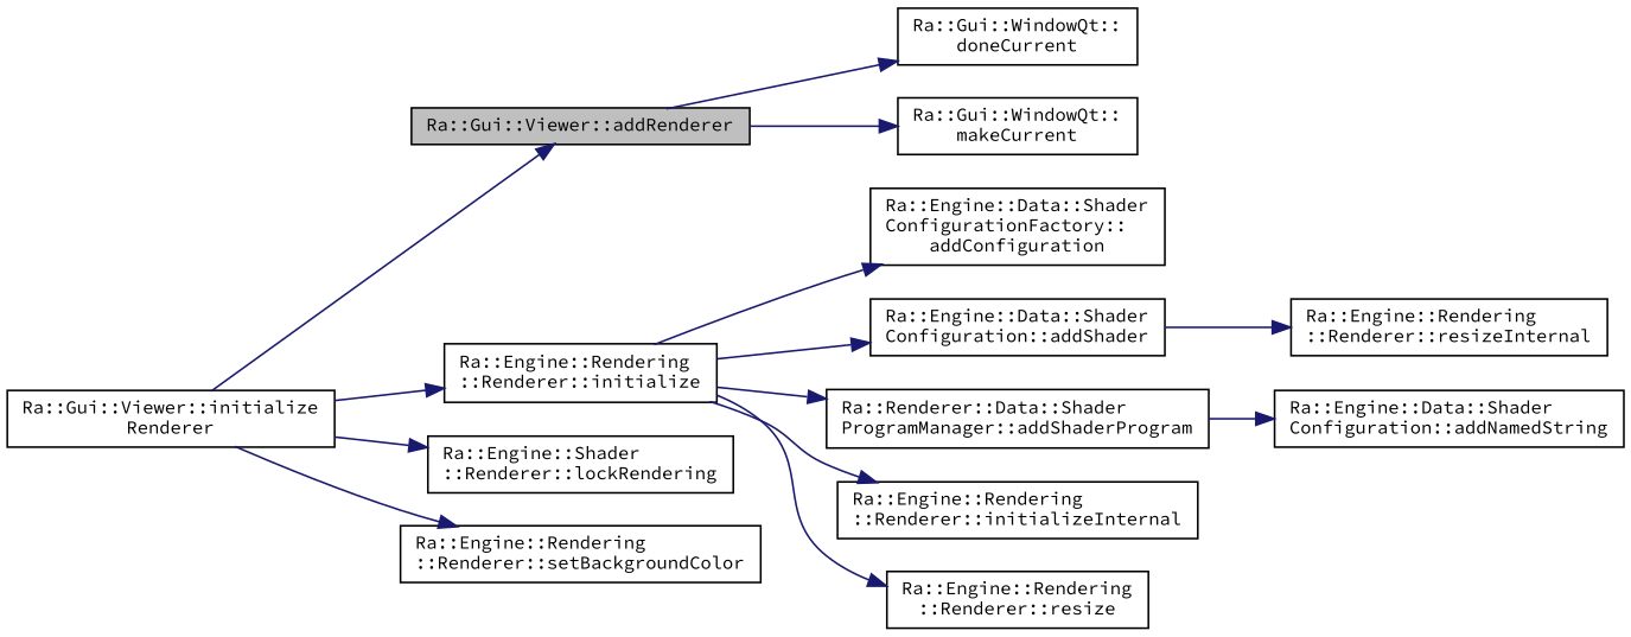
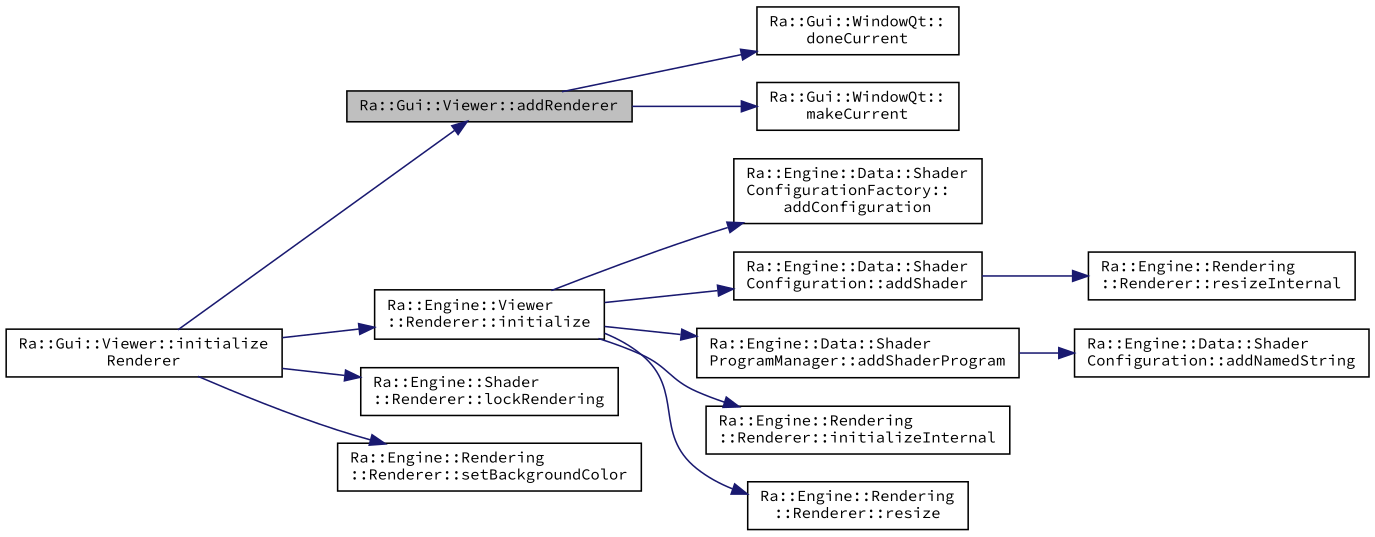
  digraph {
    fontname="Source Code Pro"
    rankdir=LR
    node [color=black fillcolor=white fontname="Source Code Pro" fontsize=10 shape=record style=filled]
    edge [color=midnightblue fontname="Source Code Pro" fontsize=10 labelfontname=Helvetica labelfontsize=10 style=solid]
    n1 [fillcolor=grey75 fontcolor=black height=0.2 label="Ra::Gui::Viewer::addRenderer" width=0.4]
    n2 [height=0.2 label="Ra::Gui::WindowQt::\ldoneCurrent" width=0.4]
    n3 [height=0.2 label="Ra::Gui::WindowQt::\lmakeCurrent" width=0.4]
    n4 [height=0.2 label="Ra::Gui::Viewer::initialize\lRenderer" width=0.4]
-   n5 [height=0.2 label="Ra::Engine::Rendering\l::Renderer::initialize" width=0.4]
+   n5 [height=0.2 label="Ra::Engine::Viewer\l::Renderer::initialize" width=0.4]
    n6 [height=0.2 label="Ra::Engine::Shader\l::Renderer::lockRendering" width=0.4]
    n7 [height=0.2 label="Ra::Engine::Rendering\l::Renderer::setBackgroundColor" width=0.4]
    n8 [height=0.2 label="Ra::Engine::Data::Shader\lConfigurationFactory::\laddConfiguration" width=0.4]
    n9 [height=0.2 label="Ra::Engine::Data::Shader\lConfiguration::addShader" width=0.4]
-   n10 [height=0.2 label="Ra::Renderer::Data::Shader\lProgramManager::addShaderProgram" width=0.4]
+   n10 [height=0.2 label="Ra::Engine::Data::Shader\lProgramManager::addShaderProgram" width=0.4]
    n11 [height=0.2 label="Ra::Engine::Rendering\l::Renderer::initializeInternal" width=0.4]
    n12 [height=0.2 label="Ra::Engine::Rendering\l::Renderer::resize" width=0.4]
    n13 [height=0.2 label="Ra::Engine::Rendering\l::Renderer::resizeInternal" width=0.4]
    n14 [height=0.2 label="Ra::Engine::Data::Shader\lConfiguration::addNamedString" width=0.4]
    n1 -> n2
    n1 -> n3
    n4 -> n1
    n4 -> n5
    n4 -> n6
    n4 -> n7
    n5 -> n8
    n5 -> n9
    n5 -> n10
    n5 -> n11
    n5 -> n12
    n9 -> n13
    n10 -> n14
  }
